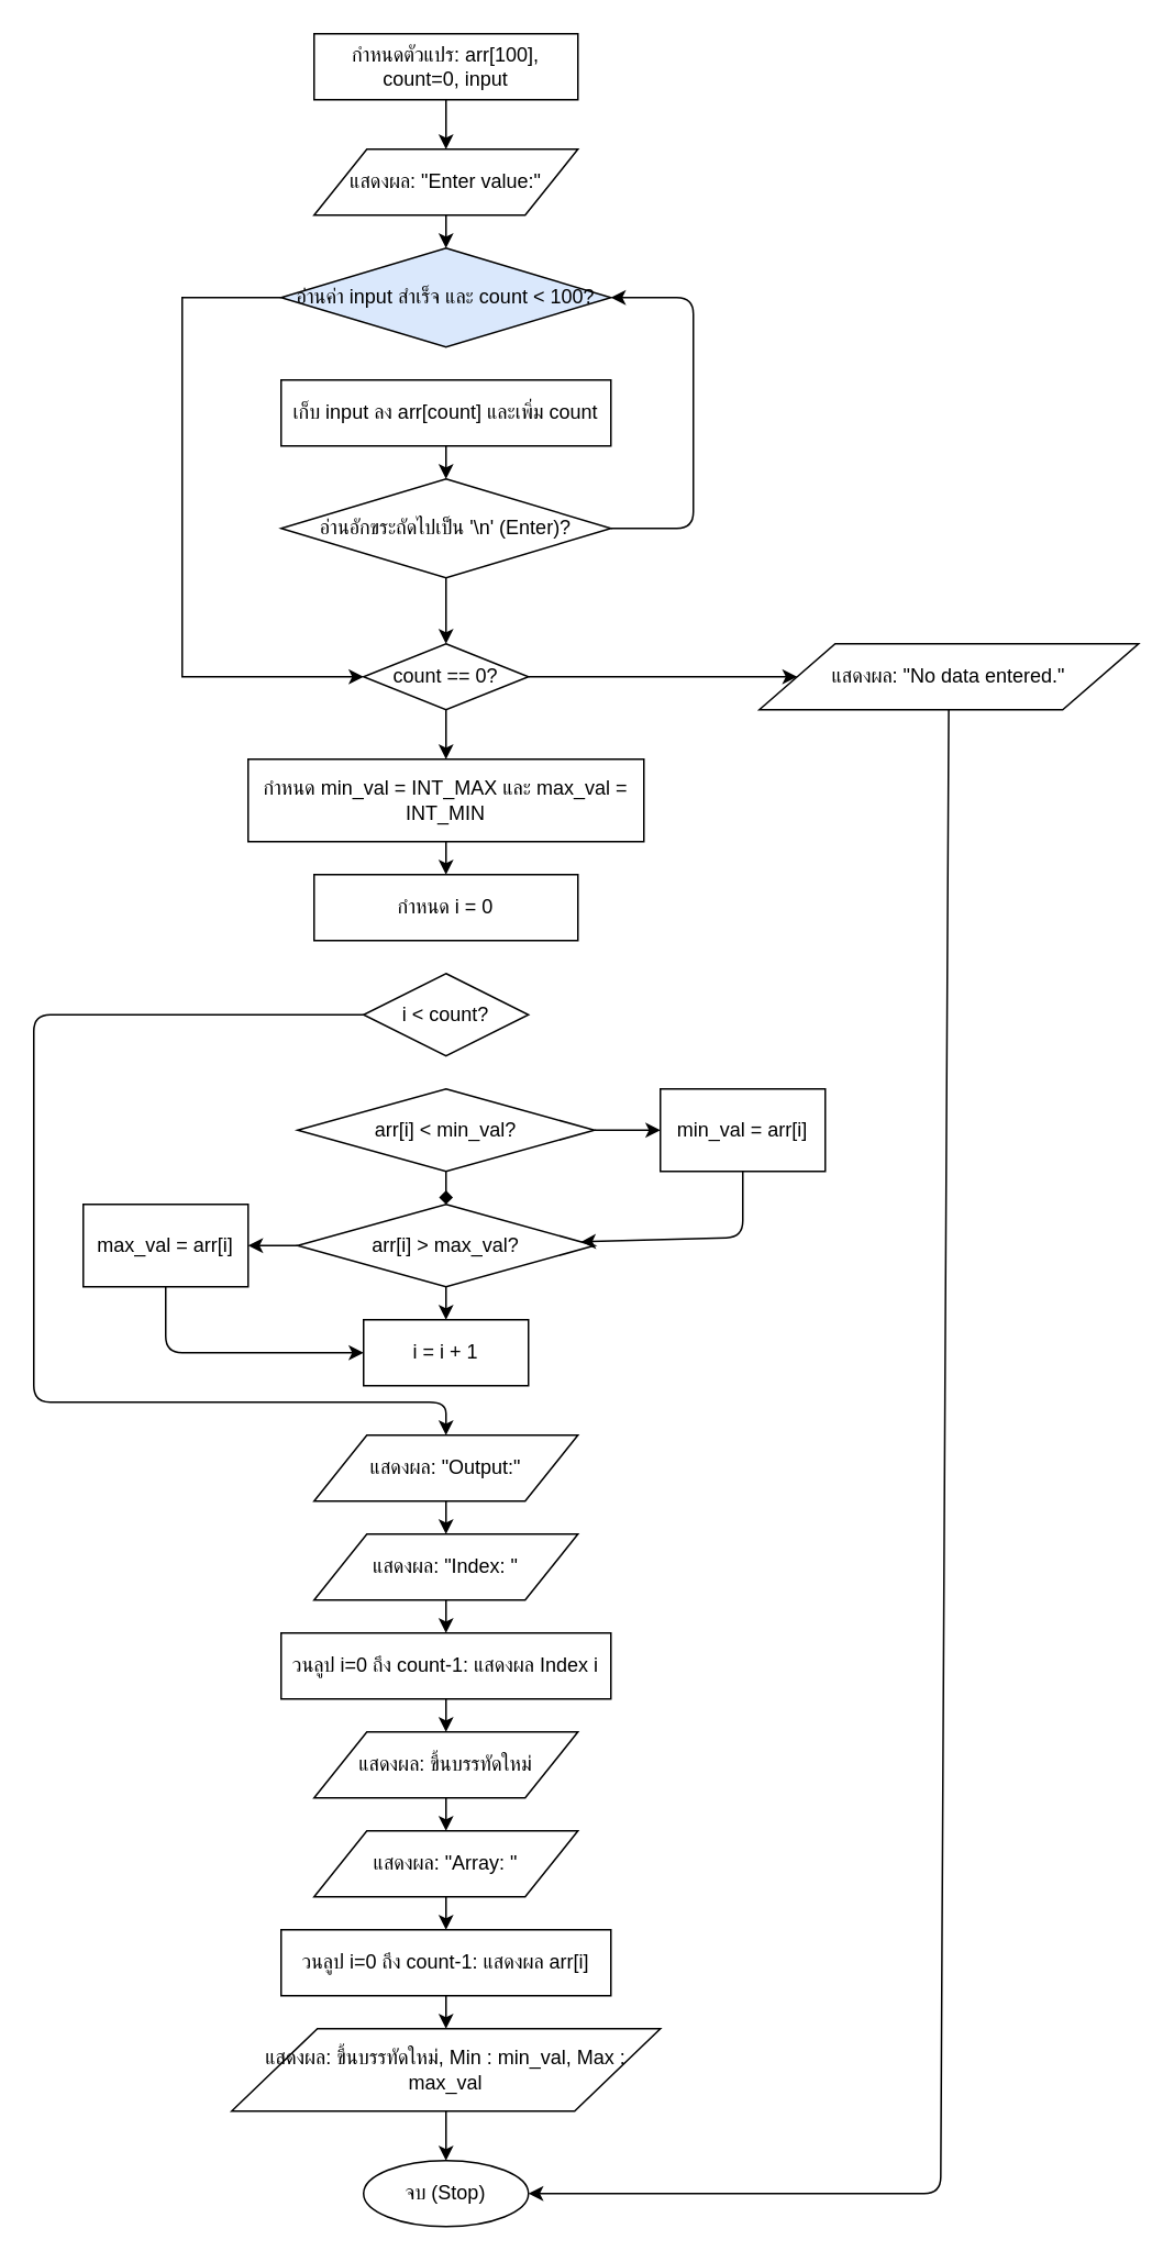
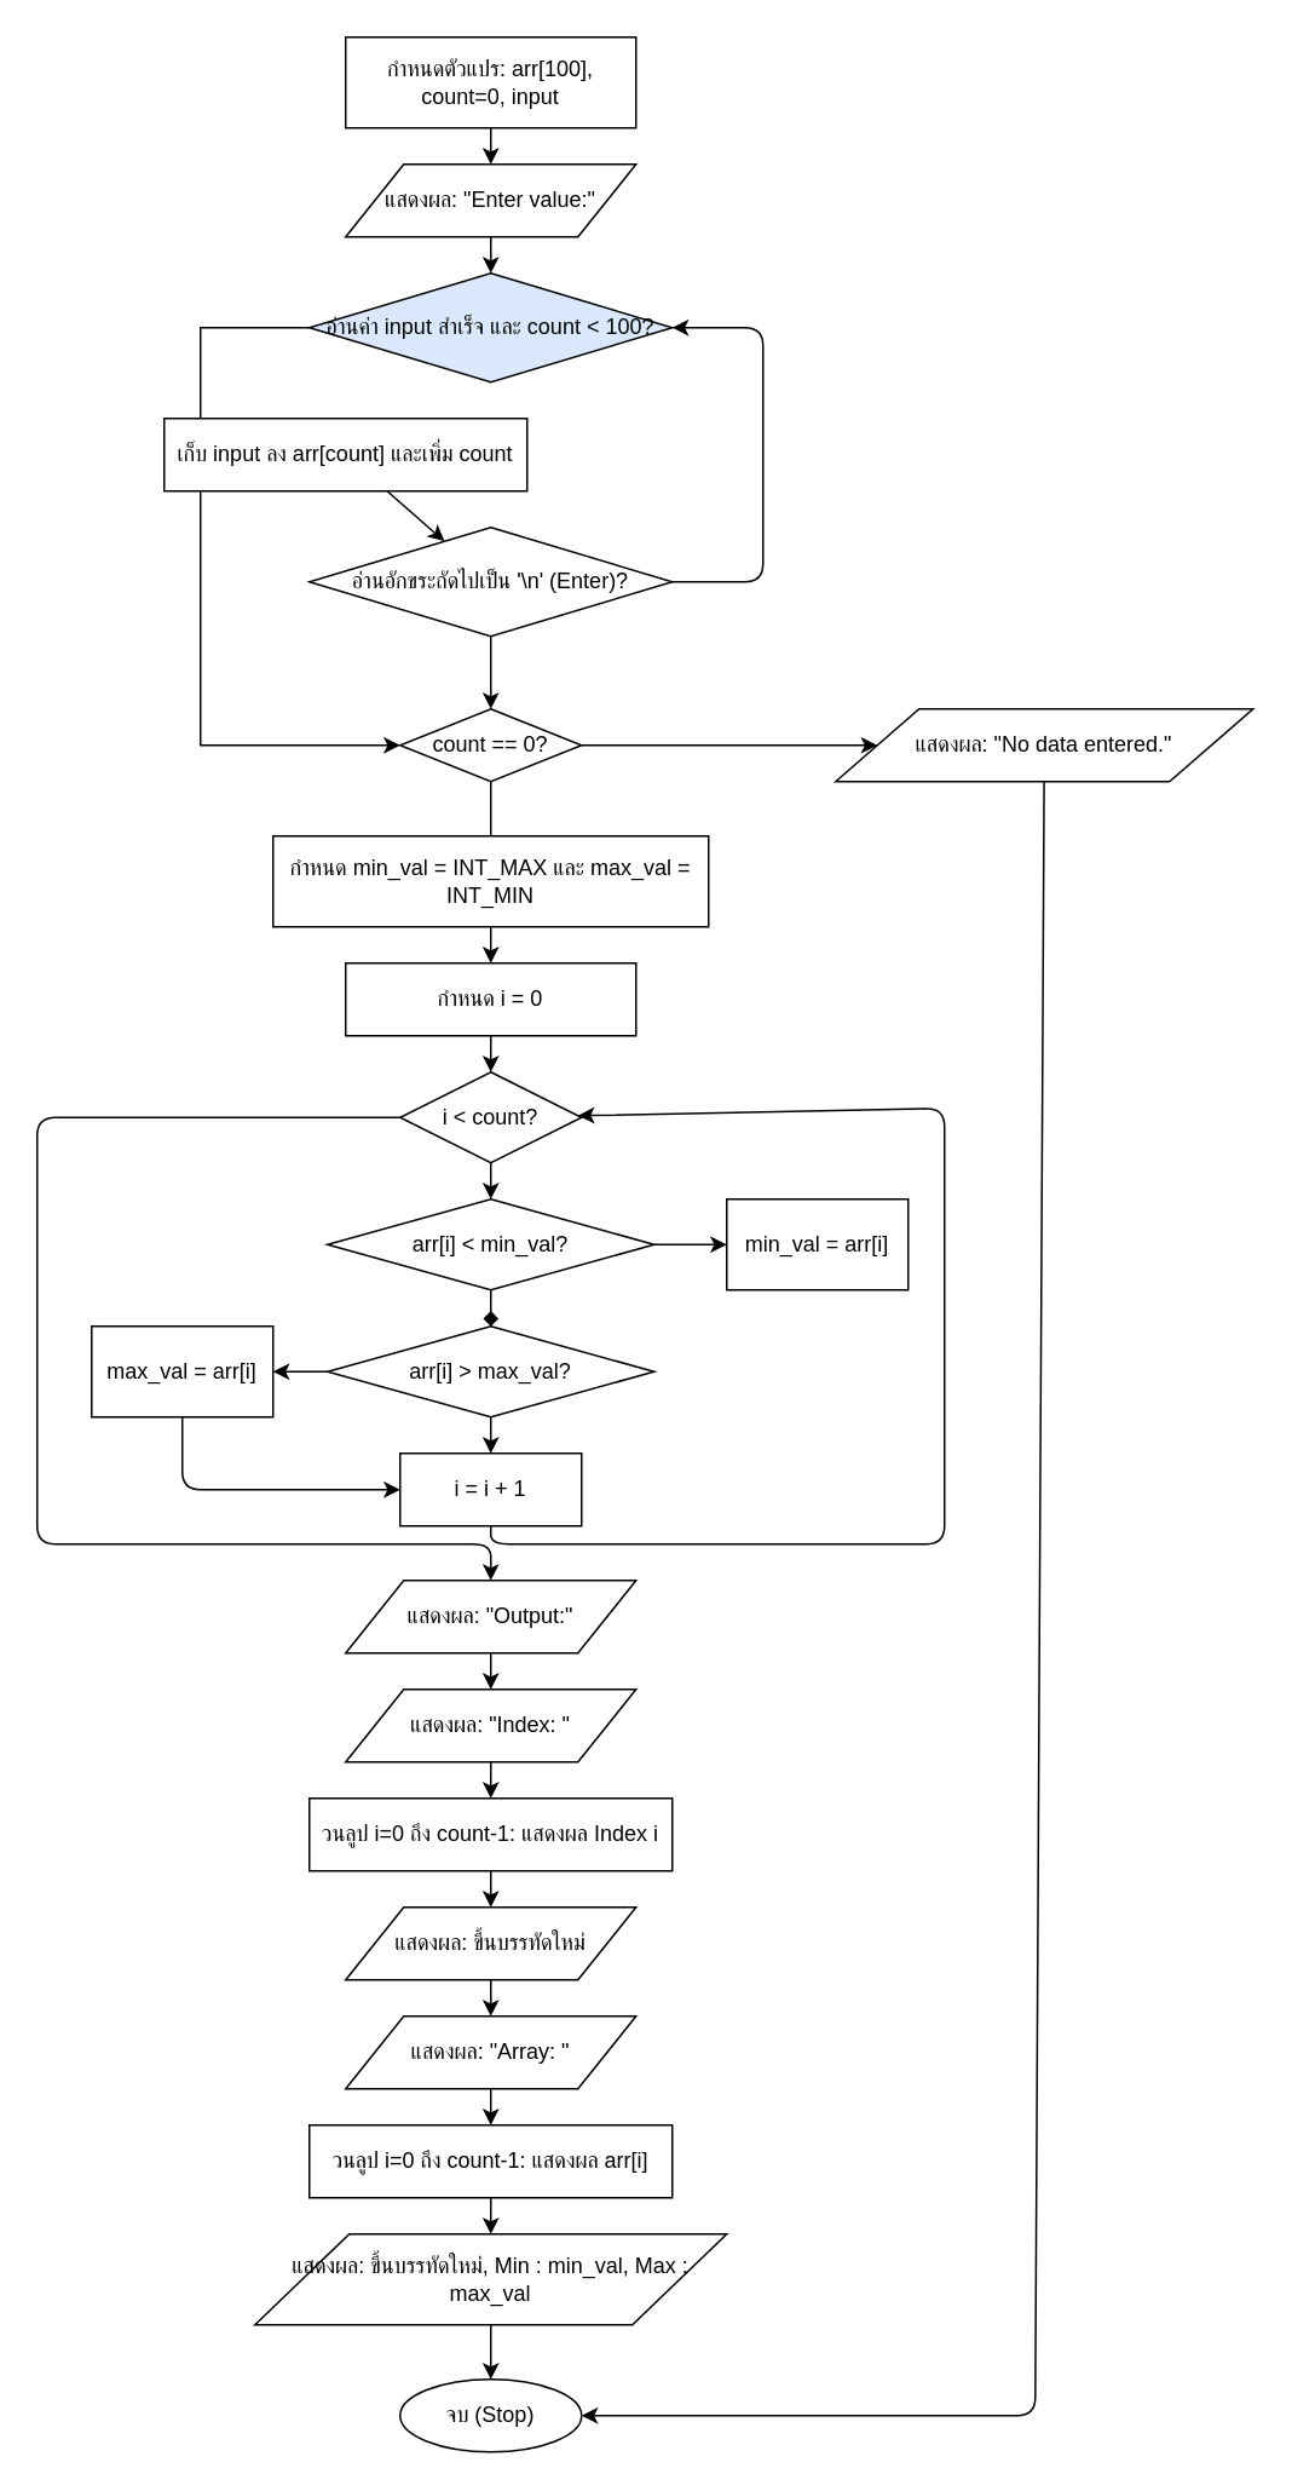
  <mxCell id="0" />
  <mxCell id="1" parent="0" />
- <mxCell id="2" value="กำหนดตัวแปร: arr[100], count=0, input" style="rounded=0;whiteSpace=wrap;html=1;" vertex="1" parent="1"><mxGeometry x="190" y="20" width="160" height="40" as="geometry" /></mxCell>
+ <mxCell id="2" value="กำหนดตัวแปร: arr[100], count=0, input" style="rounded=0;whiteSpace=wrap;html=1;" vertex="1" parent="1"><mxGeometry x="190" y="20" width="160" height="50" as="geometry" /></mxCell>
  <mxCell id="3" value="แสดงผล: &quot;Enter value:&quot;" style="shape=parallelogram;perimeter=parallelogramPerimeter;whiteSpace=wrap;html=1;" vertex="1" parent="1"><mxGeometry x="190" y="90" width="160" height="40" as="geometry" /></mxCell>
  <mxCell id="4" style="edgeStyle=orthogonalEdgeStyle;rounded=0;orthogonalLoop=1;jettySize=auto;html=1;entryX=0;entryY=0.5;entryDx=0;entryDy=0;" edge="1" parent="1" source="5" target="24"><mxGeometry relative="1" as="geometry"><Array as="points"><mxPoint x="110" y="180" /><mxPoint x="110" y="410" /></Array></mxGeometry></mxCell>
  <mxCell id="5" value="อ่านค่า input สำเร็จ และ count &lt; 100?" style="rhombus;whiteSpace=wrap;html=1;fillColor=#dae8fc;" vertex="1" parent="1"><mxGeometry x="170" y="150" width="200" height="60" as="geometry" /></mxCell>
- <mxCell id="6" value="เก็บ input ลง arr[count] และเพิ่ม count" style="rounded=0;whiteSpace=wrap;html=1;" vertex="1" parent="1"><mxGeometry x="170" y="230" width="200" height="40" as="geometry" /></mxCell>
+ <mxCell id="6" value="เก็บ input ลง arr[count] และเพิ่ม count" style="rounded=0;whiteSpace=wrap;html=1;" vertex="1" parent="1"><mxGeometry x="90" y="230" width="200" height="40" as="geometry" /></mxCell>
  <mxCell id="7" value="อ่านอักขระถัดไปเป็น '\n' (Enter)?" style="rhombus;whiteSpace=wrap;html=1;" vertex="1" parent="1"><mxGeometry x="170" y="290" width="200" height="60" as="geometry" /></mxCell>
  <mxCell id="8" value="กำหนด min_val = INT_MAX และ max_val = INT_MIN" style="rounded=0;whiteSpace=wrap;html=1;" vertex="1" parent="1"><mxGeometry x="150" y="460" width="240" height="50" as="geometry" /></mxCell>
  <mxCell id="9" value="กำหนด i = 0" style="rounded=0;whiteSpace=wrap;html=1;" vertex="1" parent="1"><mxGeometry x="190" y="530" width="160" height="40" as="geometry" /></mxCell>
  <mxCell id="10" value="i &lt; count?" style="rhombus;whiteSpace=wrap;html=1;" vertex="1" parent="1"><mxGeometry x="220" y="590" width="100" height="50" as="geometry" /></mxCell>
  <mxCell id="11" value="arr[i] &lt; min_val?" style="rhombus;whiteSpace=wrap;html=1;" vertex="1" parent="1"><mxGeometry x="180" y="660" width="180" height="50" as="geometry" /></mxCell>
  <mxCell id="12" value="min_val = arr[i]" style="rounded=0;whiteSpace=wrap;html=1;" vertex="1" parent="1"><mxGeometry x="400" y="660" width="100" height="50" as="geometry" /></mxCell>
  <mxCell id="13" value="arr[i] &gt; max_val?" style="rhombus;whiteSpace=wrap;html=1;" vertex="1" parent="1"><mxGeometry x="180" y="730" width="180" height="50" as="geometry" /></mxCell>
  <mxCell id="14" value="max_val = arr[i]" style="rounded=0;whiteSpace=wrap;html=1;" vertex="1" parent="1"><mxGeometry x="50" y="730" width="100" height="50" as="geometry" /></mxCell>
  <mxCell id="15" value="i = i + 1" style="rounded=0;whiteSpace=wrap;html=1;" vertex="1" parent="1"><mxGeometry x="220" y="800" width="100" height="40" as="geometry" /></mxCell>
  <mxCell id="16" value="แสดงผล: &quot;Output:&quot;" style="shape=parallelogram;perimeter=parallelogramPerimeter;whiteSpace=wrap;html=1;" vertex="1" parent="1"><mxGeometry x="190" y="870" width="160" height="40" as="geometry" /></mxCell>
  <mxCell id="17" value="แสดงผล: &quot;Index: &quot;" style="shape=parallelogram;perimeter=parallelogramPerimeter;whiteSpace=wrap;html=1;" vertex="1" parent="1"><mxGeometry x="190" y="930" width="160" height="40" as="geometry" /></mxCell>
  <mxCell id="18" value="วนลูป i=0 ถึง count-1: แสดงผล Index i" style="rounded=0;whiteSpace=wrap;html=1;" vertex="1" parent="1"><mxGeometry x="170" y="990" width="200" height="40" as="geometry" /></mxCell>
  <mxCell id="19" value="แสดงผล: ขึ้นบรรทัดใหม่" style="shape=parallelogram;perimeter=parallelogramPerimeter;whiteSpace=wrap;html=1;" vertex="1" parent="1"><mxGeometry x="190" y="1050" width="160" height="40" as="geometry" /></mxCell>
  <mxCell id="20" value="แสดงผล: &quot;Array: &quot;" style="shape=parallelogram;perimeter=parallelogramPerimeter;whiteSpace=wrap;html=1;" vertex="1" parent="1"><mxGeometry x="190" y="1110" width="160" height="40" as="geometry" /></mxCell>
  <mxCell id="21" value="วนลูป i=0 ถึง count-1: แสดงผล arr[i]" style="rounded=0;whiteSpace=wrap;html=1;" vertex="1" parent="1"><mxGeometry x="170" y="1170" width="200" height="40" as="geometry" /></mxCell>
  <mxCell id="22" value="แสดงผล: ขึ้นบรรทัดใหม่, Min : min_val, Max : max_val" style="shape=parallelogram;perimeter=parallelogramPerimeter;whiteSpace=wrap;html=1;" vertex="1" parent="1"><mxGeometry x="140" y="1230" width="260" height="50" as="geometry" /></mxCell>
  <mxCell id="23" value="จบ (Stop)" style="ellipse;whiteSpace=wrap;html=1;" vertex="1" parent="1"><mxGeometry x="220" y="1310" width="100" height="40" as="geometry" /></mxCell>
  <mxCell id="24" value="count == 0?" style="rhombus;whiteSpace=wrap;html=1;" vertex="1" parent="1"><mxGeometry x="220" y="390" width="100" height="40" as="geometry" /></mxCell>
  <mxCell id="25" value="แสดงผล: &quot;No data entered.&quot;" style="shape=parallelogram;perimeter=parallelogramPerimeter;whiteSpace=wrap;html=1;" vertex="1" parent="1"><mxGeometry x="460" y="390" width="230" height="40" as="geometry" /></mxCell>
  <mxCell id="26" value="" style="endArrow=classic;html=1;entryDx=0;entryDy=0;entryPerimeter=0;" edge="1" parent="1" source="2" target="3"><mxGeometry width="50" height="50" relative="1" as="geometry"><mxPoint x="270" y="90" as="sourcePoint" /><mxPoint x="270" y="120" as="targetPoint" /></mxGeometry></mxCell>
  <mxCell id="27" value="" style="endArrow=classic;html=1;entryDx=0;entryDy=0;entryPerimeter=0;" edge="1" parent="1" source="3" target="5"><mxGeometry width="50" height="50" relative="1" as="geometry"><mxPoint x="270" y="160" as="sourcePoint" /><mxPoint x="270" y="190" as="targetPoint" /></mxGeometry></mxCell>
  <mxCell id="28" value="" style="endArrow=classic;html=1;entryDx=0;entryDy=0;entryPerimeter=0;" edge="1" parent="1" source="6" target="7"><mxGeometry width="50" height="50" relative="1" as="geometry"><mxPoint x="270" y="280" as="sourcePoint" /><mxPoint x="270" y="310" as="targetPoint" /></mxGeometry></mxCell>
  <mxCell id="29" value="" style="endArrow=classic;html=1;exitDx=0;exitDy=0;exitPerimeter=0;" edge="1" parent="1" source="7" target="5"><mxGeometry width="50" height="50" relative="1" as="geometry"><mxPoint x="370" y="320" as="sourcePoint" /><mxPoint x="440" y="180" as="targetPoint" /><Array as="points"><mxPoint x="420" y="320" /><mxPoint x="420" y="180" /></Array></mxGeometry></mxCell>
  <mxCell id="30" value="" style="endArrow=classic;html=1;entryDx=0;entryDy=0;entryPerimeter=0;" edge="1" parent="1" source="7" target="24"><mxGeometry width="50" height="50" relative="1" as="geometry"><mxPoint x="270" y="350" as="sourcePoint" /><mxPoint x="270" y="380" as="targetPoint" /><Array as="points"><mxPoint x="270" y="380" /></Array></mxGeometry></mxCell>
- <mxCell id="31" value="" style="endArrow=classic;html=1;entryDx=0;entryDy=0;entryPerimeter=0;" edge="1" parent="1" source="24" target="8"><mxGeometry width="50" height="50" relative="1" as="geometry"><mxPoint x="270" y="430" as="sourcePoint" /><mxPoint x="270" y="460" as="targetPoint" /></mxGeometry></mxCell>
+ <mxCell id="31" value="" style="endArrow=none;html=1;entryDx=0;entryDy=0;entryPerimeter=0;" edge="1" parent="1" source="24" target="8"><mxGeometry width="50" height="50" relative="1" as="geometry"><mxPoint x="270" y="430" as="sourcePoint" /><mxPoint x="270" y="460" as="targetPoint" /></mxGeometry></mxCell>
  <mxCell id="32" value="" style="endArrow=classic;html=1;entryDx=0;entryDy=0;entryPerimeter=0;" edge="1" parent="1" source="24" target="25"><mxGeometry width="50" height="50" relative="1" as="geometry"><mxPoint x="320" y="410" as="sourcePoint" /><mxPoint x="420" y="410" as="targetPoint" /></mxGeometry></mxCell>
  <mxCell id="33" value="" style="endArrow=classic;html=1;entryDx=0;entryDy=0;entryPerimeter=0;" edge="1" parent="1" source="25" target="23"><mxGeometry width="50" height="50" relative="1" as="geometry"><mxPoint x="495" y="430" as="sourcePoint" /><mxPoint x="270" y="1310" as="targetPoint" /><Array as="points"><mxPoint x="570" y="1330" /></Array></mxGeometry></mxCell>
  <mxCell id="34" value="" style="endArrow=classic;html=1;entryDx=0;entryDy=0;entryPerimeter=0;" edge="1" parent="1" source="8" target="9"><mxGeometry width="50" height="50" relative="1" as="geometry"><mxPoint x="270" y="520" as="sourcePoint" /><mxPoint x="270" y="550" as="targetPoint" /></mxGeometry></mxCell>
+ <mxCell id="35" value="" style="endArrow=classic;html=1;entryDx=0;entryDy=0;entryPerimeter=0;" edge="1" parent="1" source="9" target="10"><mxGeometry width="50" height="50" relative="1" as="geometry"><mxPoint x="270" y="580" as="sourcePoint" /><mxPoint x="270" y="610" as="targetPoint" /></mxGeometry></mxCell>
+ <mxCell id="36" value="" style="endArrow=classic;html=1;entryDx=0;entryDy=0;entryPerimeter=0;" edge="1" parent="1" source="10" target="11"><mxGeometry width="50" height="50" relative="1" as="geometry"><mxPoint x="270" y="640" as="sourcePoint" /><mxPoint x="270" y="670" as="targetPoint" /></mxGeometry></mxCell>
  <mxCell id="37" value="" style="endArrow=classic;html=1;entryDx=0;entryDy=0;entryPerimeter=0;" edge="1" parent="1" source="11" target="12"><mxGeometry width="50" height="50" relative="1" as="geometry"><mxPoint x="180" y="685" as="sourcePoint" /><mxPoint x="150" y="685" as="targetPoint" /><Array as="points" /></mxGeometry></mxCell>
  <mxCell id="38" value="" style="endArrow=diamond;html=1;entryDx=0;entryDy=0;entryPerimeter=0;" edge="1" parent="1" source="11" target="13"><mxGeometry width="50" height="50" relative="1" as="geometry"><mxPoint x="270" y="710" as="sourcePoint" /><mxPoint x="270" y="730" as="targetPoint" /></mxGeometry></mxCell>
- <mxCell id="39" value="" style="endArrow=classic;html=1;entryDx=0;entryDy=0;entryPerimeter=0;" edge="1" parent="1" source="12" target="13"><mxGeometry width="50" height="50" relative="1" as="geometry"><mxPoint x="100" y="710" as="sourcePoint" /><mxPoint x="180" y="755" as="targetPoint" /><Array as="points"><mxPoint x="450" y="750" /></Array></mxGeometry></mxCell>
  <mxCell id="40" value="" style="endArrow=classic;html=1;entryDx=0;entryDy=0;entryPerimeter=0;" edge="1" parent="1" source="13" target="14"><mxGeometry width="50" height="50" relative="1" as="geometry"><mxPoint x="180" y="755" as="sourcePoint" /><mxPoint x="100" y="755" as="targetPoint" /><Array as="points"><mxPoint x="150" y="755" /></Array></mxGeometry></mxCell>
  <mxCell id="41" value="" style="endArrow=classic;html=1;entryDx=0;entryDy=0;entryPerimeter=0;" edge="1" parent="1" source="13" target="15"><mxGeometry width="50" height="50" relative="1" as="geometry"><mxPoint x="270" y="780" as="sourcePoint" /><mxPoint x="270" y="800" as="targetPoint" /></mxGeometry></mxCell>
  <mxCell id="42" value="" style="endArrow=classic;html=1;entryDx=0;entryDy=0;entryPerimeter=0;" edge="1" parent="1" source="14" target="15"><mxGeometry width="50" height="50" relative="1" as="geometry"><mxPoint x="100" y="780" as="sourcePoint" /><mxPoint x="270" y="800" as="targetPoint" /><Array as="points"><mxPoint x="100" y="820" /></Array></mxGeometry></mxCell>
+ <mxCell id="43" value="" style="endArrow=classic;html=1;entryDx=0;entryDy=0;entryPerimeter=0;" edge="1" parent="1" source="15" target="10"><mxGeometry width="50" height="50" relative="1" as="geometry"><mxPoint x="270" y="840" as="sourcePoint" /><mxPoint x="270" y="590" as="targetPoint" /><Array as="points"><mxPoint x="270" y="850" /><mxPoint x="520" y="850" /><mxPoint x="520" y="610" /></Array></mxGeometry></mxCell>
  <mxCell id="44" value="" style="endArrow=classic;html=1;entryDx=0;entryDy=0;entryPerimeter=0;" edge="1" parent="1" source="10" target="16"><mxGeometry width="50" height="50" relative="1" as="geometry"><mxPoint x="270" y="640" as="sourcePoint" /><mxPoint x="270" y="870" as="targetPoint" /><Array as="points"><mxPoint x="20" y="615" /><mxPoint x="20" y="730" /><mxPoint x="20" y="850" /><mxPoint x="270" y="850" /></Array></mxGeometry></mxCell>
  <mxCell id="45" value="" style="endArrow=classic;html=1;entryDx=0;entryDy=0;entryPerimeter=0;" edge="1" parent="1" source="16" target="17"><mxGeometry width="50" height="50" relative="1" as="geometry"><mxPoint x="270" y="910" as="sourcePoint" /><mxPoint x="270" y="940" as="targetPoint" /></mxGeometry></mxCell>
  <mxCell id="46" value="" style="endArrow=classic;html=1;entryDx=0;entryDy=0;entryPerimeter=0;" edge="1" parent="1" source="17" target="18"><mxGeometry width="50" height="50" relative="1" as="geometry"><mxPoint x="270" y="970" as="sourcePoint" /><mxPoint x="270" y="1000" as="targetPoint" /></mxGeometry></mxCell>
  <mxCell id="47" value="" style="endArrow=classic;html=1;entryDx=0;entryDy=0;entryPerimeter=0;" edge="1" parent="1" source="18" target="19"><mxGeometry width="50" height="50" relative="1" as="geometry"><mxPoint x="270" y="1030" as="sourcePoint" /><mxPoint x="270" y="1060" as="targetPoint" /></mxGeometry></mxCell>
  <mxCell id="48" value="" style="endArrow=classic;html=1;entryDx=0;entryDy=0;entryPerimeter=0;" edge="1" parent="1" source="19" target="20"><mxGeometry width="50" height="50" relative="1" as="geometry"><mxPoint x="270" y="1090" as="sourcePoint" /><mxPoint x="270" y="1120" as="targetPoint" /></mxGeometry></mxCell>
  <mxCell id="49" value="" style="endArrow=classic;html=1;entryDx=0;entryDy=0;entryPerimeter=0;" edge="1" parent="1" source="20" target="21"><mxGeometry width="50" height="50" relative="1" as="geometry"><mxPoint x="270" y="1150" as="sourcePoint" /><mxPoint x="270" y="1180" as="targetPoint" /></mxGeometry></mxCell>
  <mxCell id="50" value="" style="endArrow=classic;html=1;entryDx=0;entryDy=0;entryPerimeter=0;" edge="1" parent="1" source="21" target="22"><mxGeometry width="50" height="50" relative="1" as="geometry"><mxPoint x="270" y="1210" as="sourcePoint" /><mxPoint x="270" y="1240" as="targetPoint" /></mxGeometry></mxCell>
  <mxCell id="51" value="" style="endArrow=classic;html=1;entryDx=0;entryDy=0;entryPerimeter=0;" edge="1" parent="1" source="22" target="23"><mxGeometry width="50" height="50" relative="1" as="geometry"><mxPoint x="270" y="1290" as="sourcePoint" /><mxPoint x="270" y="1310" as="targetPoint" /></mxGeometry></mxCell>
